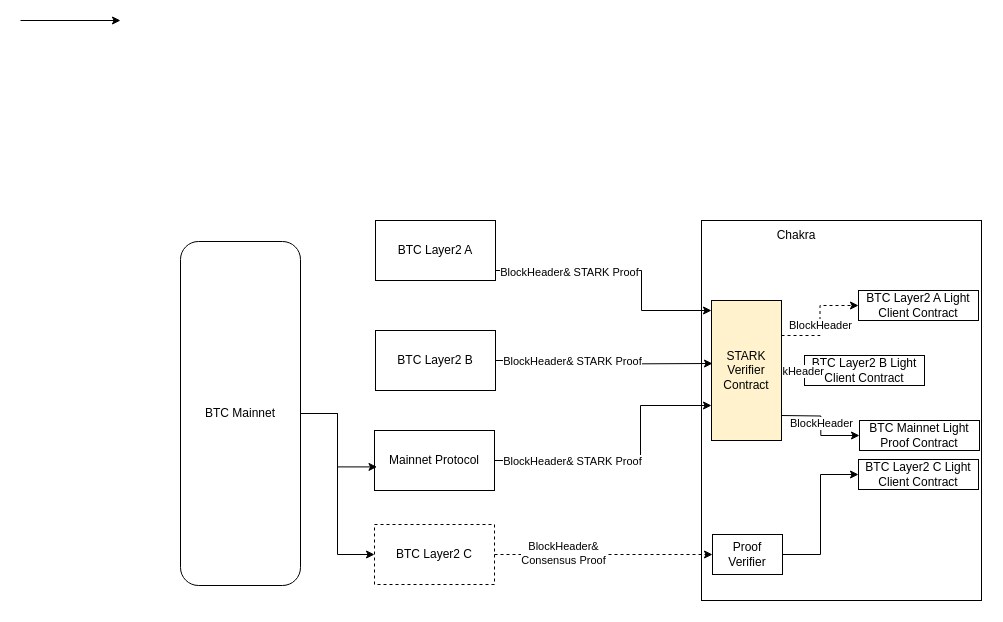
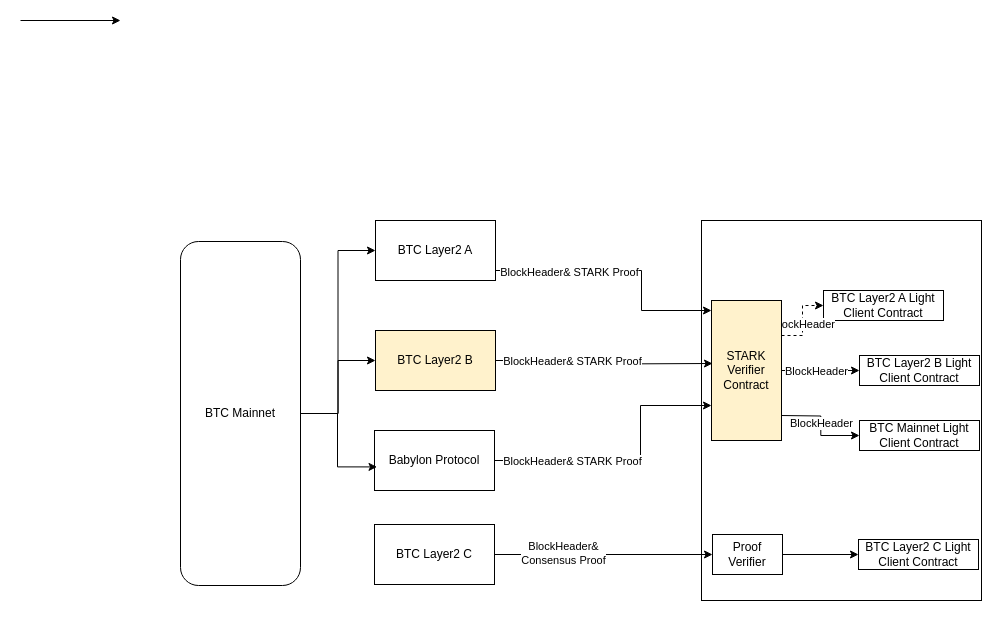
  <mxCell id="0" />
  <mxCell id="1" parent="0" />
  <mxCell id="2" value="BTC Layer2 A" style="rounded=0;whiteSpace=wrap;html=1;" vertex="1" parent="1"><mxGeometry x="375" y="220" width="120" height="60" as="geometry" /></mxCell>
- <mxCell id="3" value="BTC Layer2 B" style="rounded=0;whiteSpace=wrap;html=1;" vertex="1" parent="1"><mxGeometry x="375" y="330" width="120" height="60" as="geometry" /></mxCell>
- <mxCell id="4" value="BTC Layer2 C" style="rounded=0;whiteSpace=wrap;html=1;dashed=1;" vertex="1" parent="1"><mxGeometry x="374" y="524" width="120" height="60" as="geometry" /></mxCell>
+ <mxCell id="3" value="BTC Layer2 B" style="rounded=0;whiteSpace=wrap;html=1;fillColor=#fff2cc;" vertex="1" parent="1"><mxGeometry x="375" y="330" width="120" height="60" as="geometry" /></mxCell>
+ <mxCell id="4" value="BTC Layer2 C" style="rounded=0;whiteSpace=wrap;html=1;" vertex="1" parent="1"><mxGeometry x="374" y="524" width="120" height="60" as="geometry" /></mxCell>
  <mxCell id="5" value="" style="rounded=0;whiteSpace=wrap;html=1;" vertex="1" parent="1"><mxGeometry x="701" y="220" width="280" height="380" as="geometry" /></mxCell>
- <mxCell id="6" value="Chakra" style="text;html=1;align=center;verticalAlign=middle;whiteSpace=wrap;rounded=0;" vertex="1" parent="1"><mxGeometry x="766" y="220" width="60" height="30" as="geometry" /></mxCell>
- <mxCell id="7" value="BTC Layer2 A Light Client Contract" style="rounded=0;whiteSpace=wrap;html=1;" vertex="1" parent="1"><mxGeometry x="858" y="290" width="120" height="30" as="geometry" /></mxCell>
- <mxCell id="8" value="BTC Layer2 B Light Client Contract" style="rounded=0;whiteSpace=wrap;html=1;" vertex="1" parent="1"><mxGeometry x="804" y="355" width="120" height="30" as="geometry" /></mxCell>
+ <mxCell id="7" value="BTC Layer2 A Light Client Contract" style="rounded=0;whiteSpace=wrap;html=1;" vertex="1" parent="1"><mxGeometry x="823" y="290" width="120" height="30" as="geometry" /></mxCell>
+ <mxCell id="8" value="BTC Layer2 B Light Client Contract" style="rounded=0;whiteSpace=wrap;html=1;" vertex="1" parent="1"><mxGeometry x="859" y="355" width="120" height="30" as="geometry" /></mxCell>
  <mxCell id="9" style="edgeStyle=orthogonalEdgeStyle;rounded=0;orthogonalLoop=1;jettySize=auto;html=1;exitX=1;exitY=0.25;exitDx=0;exitDy=0;entryX=0;entryY=0.5;entryDx=0;entryDy=0;dashed=1;" edge="1" parent="1" source="13" target="7"><mxGeometry relative="1" as="geometry" /></mxCell>
  <mxCell id="10" value="BlockHeader" style="edgeLabel;html=1;align=center;verticalAlign=middle;resizable=0;points=[];" vertex="1" connectable="0" parent="9"><mxGeometry x="-0.062" relative="1" as="geometry"><mxPoint y="1" as="offset" /></mxGeometry></mxCell>
  <mxCell id="11" style="edgeStyle=orthogonalEdgeStyle;rounded=0;orthogonalLoop=1;jettySize=auto;html=1;exitX=1;exitY=0.5;exitDx=0;exitDy=0;entryX=0;entryY=0.5;entryDx=0;entryDy=0;" edge="1" parent="1" source="13" target="8"><mxGeometry relative="1" as="geometry" /></mxCell>
  <mxCell id="12" value="BlockHeader" style="edgeLabel;html=1;align=center;verticalAlign=middle;resizable=0;points=[];" vertex="1" connectable="0" parent="11"><mxGeometry x="-0.135" relative="1" as="geometry"><mxPoint as="offset" /></mxGeometry></mxCell>
  <mxCell id="13" value="STARK&lt;br&gt;Verifier&lt;div&gt;Contract&lt;/div&gt;" style="rounded=0;whiteSpace=wrap;html=1;fillColor=#fff2cc;" vertex="1" parent="1"><mxGeometry x="711" y="300" width="70" height="140" as="geometry" /></mxCell>
  <mxCell id="14" style="edgeStyle=orthogonalEdgeStyle;rounded=0;orthogonalLoop=1;jettySize=auto;html=1;" edge="1" parent="1" source="2"><mxGeometry relative="1" as="geometry"><mxPoint x="711" y="310" as="targetPoint" /><Array as="points"><mxPoint x="641" y="270" /><mxPoint x="641" y="310" /></Array></mxGeometry></mxCell>
  <mxCell id="15" value="BlockHeader&amp;amp; STARK Proof" style="edgeLabel;html=1;align=center;verticalAlign=middle;resizable=0;points=[];" vertex="1" connectable="0" parent="14"><mxGeometry x="-0.558" y="-1" relative="1" as="geometry"><mxPoint x="16" as="offset" /></mxGeometry></mxCell>
  <mxCell id="16" style="edgeStyle=orthogonalEdgeStyle;rounded=0;orthogonalLoop=1;jettySize=auto;html=1;" edge="1" parent="1" source="3"><mxGeometry relative="1" as="geometry"><mxPoint x="502" y="362.5" as="sourcePoint" /><mxPoint x="712" y="363" as="targetPoint" /><Array as="points" /></mxGeometry></mxCell>
  <mxCell id="17" value="BlockHeader&amp;amp; STARK Proof" style="edgeLabel;html=1;align=center;verticalAlign=middle;resizable=0;points=[];" vertex="1" connectable="0" parent="1"><mxGeometry x="571" y="360" as="geometry" /></mxCell>
  <mxCell id="18" style="edgeStyle=orthogonalEdgeStyle;rounded=0;orthogonalLoop=1;jettySize=auto;html=1;entryX=0;entryY=0.5;entryDx=0;entryDy=0;" edge="1" parent="1" source="19" target="22"><mxGeometry relative="1" as="geometry" /></mxCell>
  <mxCell id="19" value="Proof&lt;div&gt;Verifier&lt;/div&gt;" style="rounded=0;whiteSpace=wrap;html=1;" vertex="1" parent="1"><mxGeometry x="712" y="534" width="70" height="40" as="geometry" /></mxCell>
- <mxCell id="20" style="edgeStyle=orthogonalEdgeStyle;rounded=0;orthogonalLoop=1;jettySize=auto;html=1;exitX=1;exitY=0.5;exitDx=0;exitDy=0;dashed=1;" edge="1" parent="1" source="4" target="19"><mxGeometry relative="1" as="geometry" /></mxCell>
+ <mxCell id="20" style="edgeStyle=orthogonalEdgeStyle;rounded=0;orthogonalLoop=1;jettySize=auto;html=1;exitX=1;exitY=0.5;exitDx=0;exitDy=0;" edge="1" parent="1" source="4" target="19"><mxGeometry relative="1" as="geometry" /></mxCell>
  <mxCell id="21" value="BlockHeader&amp;amp;&lt;div&gt;Consensus Proof&lt;/div&gt;" style="edgeLabel;html=1;align=center;verticalAlign=middle;resizable=0;points=[];" vertex="1" connectable="0" parent="20"><mxGeometry x="-0.377" y="2" relative="1" as="geometry"><mxPoint as="offset" /></mxGeometry></mxCell>
- <mxCell id="22" value="BTC Layer2 C Light Client Contract" style="rounded=0;whiteSpace=wrap;html=1;" vertex="1" parent="1"><mxGeometry x="858" y="459" width="120" height="30" as="geometry" /></mxCell>
- <mxCell id="23" value="Mainnet Protocol" style="rounded=0;whiteSpace=wrap;html=1;" vertex="1" parent="1"><mxGeometry x="374" y="430" width="120" height="60" as="geometry" /></mxCell>
+ <mxCell id="22" value="BTC Layer2 C Light Client Contract" style="rounded=0;whiteSpace=wrap;html=1;" vertex="1" parent="1"><mxGeometry x="858" y="539" width="120" height="30" as="geometry" /></mxCell>
+ <mxCell id="23" value="Babylon Protocol" style="rounded=0;whiteSpace=wrap;html=1;" vertex="1" parent="1"><mxGeometry x="374" y="430" width="120" height="60" as="geometry" /></mxCell>
  <mxCell id="24" style="edgeStyle=orthogonalEdgeStyle;rounded=0;orthogonalLoop=1;jettySize=auto;html=1;entryX=0;entryY=0.75;entryDx=0;entryDy=0;exitX=1;exitY=0.5;exitDx=0;exitDy=0;" edge="1" parent="1" target="13" source="23"><mxGeometry relative="1" as="geometry"><mxPoint x="500" y="460" as="sourcePoint" /><mxPoint x="710" y="430" as="targetPoint" /><Array as="points"><mxPoint x="640" y="460" /><mxPoint x="640" y="405" /></Array></mxGeometry></mxCell>
  <mxCell id="25" value="BlockHeader&amp;amp; STARK Proof" style="edgeLabel;html=1;align=center;verticalAlign=middle;resizable=0;points=[];" vertex="1" connectable="0" parent="1"><mxGeometry x="571" y="460" as="geometry" /></mxCell>
- <mxCell id="26" value="BTC Mainnet Light Proof Contract" style="rounded=0;whiteSpace=wrap;html=1;" vertex="1" parent="1"><mxGeometry x="859" y="420" width="120" height="30" as="geometry" /></mxCell>
+ <mxCell id="26" value="BTC Mainnet Light Client Contract" style="rounded=0;whiteSpace=wrap;html=1;" vertex="1" parent="1"><mxGeometry x="859" y="420" width="120" height="30" as="geometry" /></mxCell>
  <mxCell id="27" style="edgeStyle=orthogonalEdgeStyle;rounded=0;orthogonalLoop=1;jettySize=auto;html=1;exitX=1;exitY=0.25;exitDx=0;exitDy=0;entryX=0;entryY=0.5;entryDx=0;entryDy=0;" edge="1" parent="1" target="26"><mxGeometry relative="1" as="geometry"><mxPoint x="780.5" y="415" as="sourcePoint" /><mxPoint x="860.5" y="385" as="targetPoint" /></mxGeometry></mxCell>
  <mxCell id="28" value="BlockHeader" style="edgeLabel;html=1;align=center;verticalAlign=middle;resizable=0;points=[];" vertex="1" connectable="0" parent="27"><mxGeometry x="-0.062" relative="1" as="geometry"><mxPoint y="1" as="offset" /></mxGeometry></mxCell>
- <mxCell id="30" style="edgeStyle=orthogonalEdgeStyle;rounded=0;orthogonalLoop=1;jettySize=auto;html=1;" edge="1" parent="1" source="31" target="4"><mxGeometry relative="1" as="geometry" /></mxCell>
+ <mxCell id="29" value="" style="edgeStyle=orthogonalEdgeStyle;rounded=0;orthogonalLoop=1;jettySize=auto;html=1;entryX=0;entryY=0.5;entryDx=0;entryDy=0;" edge="1" parent="1" source="31" target="2"><mxGeometry relative="1" as="geometry" /></mxCell>
+ <mxCell id="30" style="edgeStyle=orthogonalEdgeStyle;rounded=0;orthogonalLoop=1;jettySize=auto;html=1;entryX=0;entryY=0.5;entryDx=0;entryDy=0;" edge="1" parent="1" source="31" target="3"><mxGeometry relative="1" as="geometry" /></mxCell>
  <mxCell id="31" value="BTC Mainnet" style="whiteSpace=wrap;html=1;rounded=1;" vertex="1" parent="1"><mxGeometry x="180" y="241" width="120" height="344" as="geometry" /></mxCell>
  <mxCell id="32" value="" style="edgeStyle=none;orthogonalLoop=1;jettySize=auto;html=1;rounded=0;" edge="1" parent="1"><mxGeometry width="100" relative="1" as="geometry"><mxPoint x="20" y="20" as="sourcePoint" /><mxPoint x="120" y="20" as="targetPoint" /><Array as="points" /></mxGeometry></mxCell>
  <mxCell id="33" style="edgeStyle=orthogonalEdgeStyle;rounded=0;orthogonalLoop=1;jettySize=auto;html=1;entryX=0.021;entryY=0.607;entryDx=0;entryDy=0;entryPerimeter=0;" edge="1" parent="1" source="31" target="23"><mxGeometry relative="1" as="geometry" /></mxCell>
